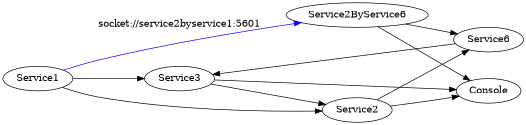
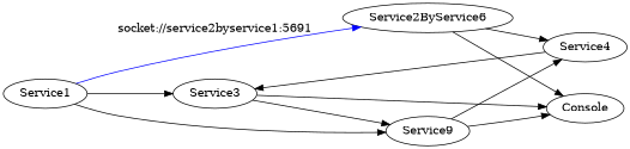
  digraph {
    rankdir=LR
    Service1
    Service3
    n3 [label=Service2ByService6]
-   Service2
+   Service2 [label=Service9]
    Console
-   Service4 [label=Service6]
+   Service4
    Service1 -> Service3
-   Service1 -> n3 [color=blue label="socket://service2byservice1:5601"]
+   Service1 -> n3 [color=blue label="socket://service2byservice1:5691"]
    Service1 -> Service2
    Service3 -> Service2
    Service3 -> Console
    n3 -> Console
    n3 -> Service4
    Service2 -> Console
    Service2 -> Service4
    Service4 -> Service3
  }
